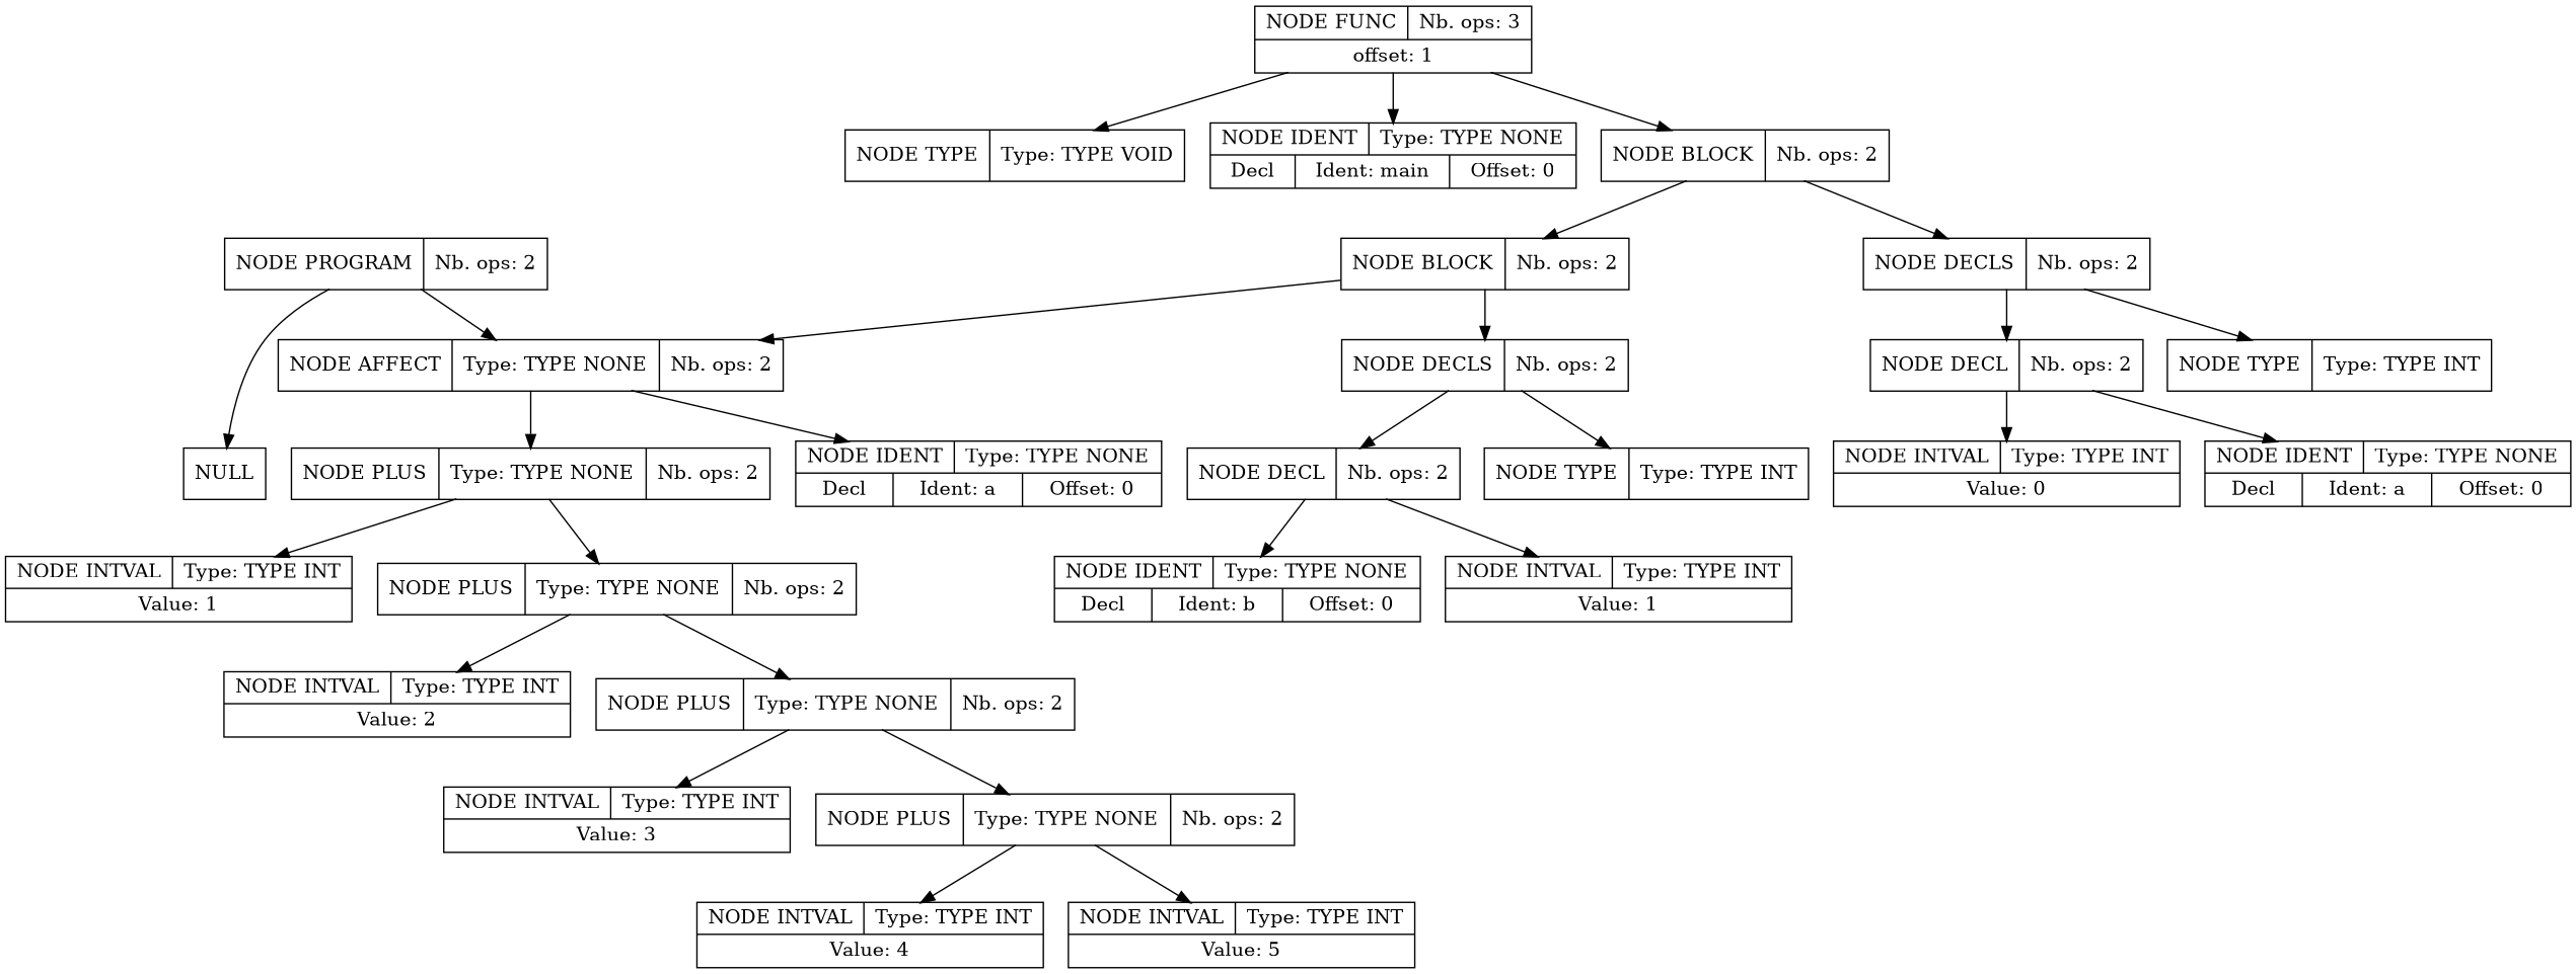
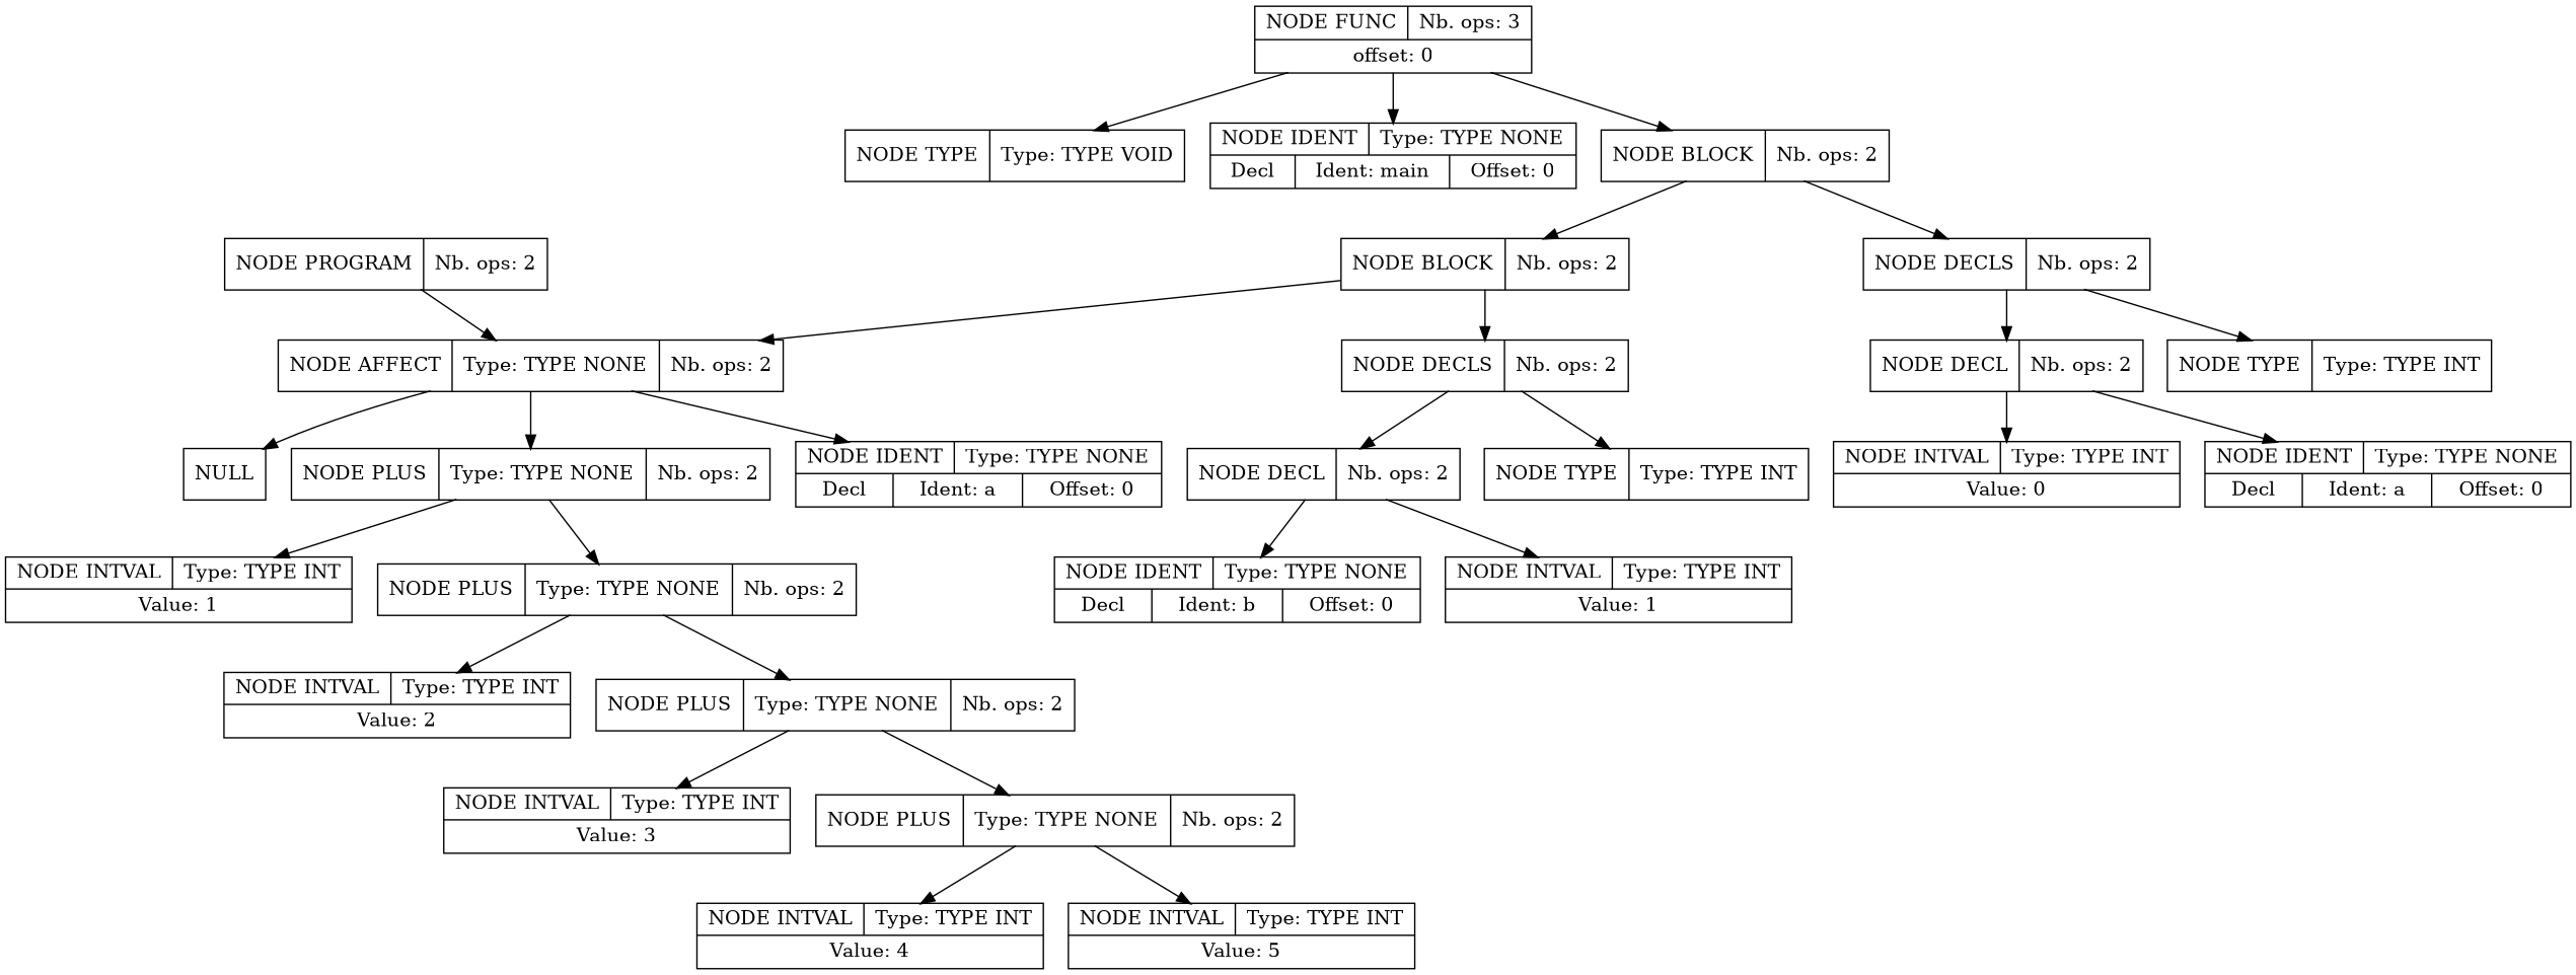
  digraph {
    node [shape=record]
    edge [tailclip=true]
    n1 [label="{{NODE PROGRAM|Nb. ops: 2}}"]
    n2 [label="{{NULL}}"]
    n3 [label="{{NODE AFFECT|Type: TYPE NONE|Nb. ops: 2}}"]
-   n4 [label="{{NODE FUNC|Nb. ops: 3}|{offset: 1}}"]
+   n4 [label="{{NODE FUNC|Nb. ops: 3}|{offset: 0}}"]
    n5 [label="{{NODE TYPE|Type: TYPE VOID}}"]
    n6 [label="{{NODE IDENT|Type: TYPE NONE}|{<decl>Decl      |Ident: main|Offset: 0}}"]
    n7 [label="{{NODE BLOCK|Nb. ops: 2}}"]
    n8 [label="{{NODE DECLS|Nb. ops: 2}}"]
    n9 [label="{{NODE BLOCK|Nb. ops: 2}}"]
    n10 [label="{{NODE TYPE|Type: TYPE INT}}"]
    n11 [label="{{NODE DECL|Nb. ops: 2}}"]
    n12 [label="{{NODE DECLS|Nb. ops: 2}}"]
    n13 [label="{{NODE IDENT|Type: TYPE NONE}|{<decl>Decl      |Ident: a|Offset: 0}}"]
    n14 [label="{{NODE INTVAL|Type: TYPE INT}|{Value: 0}}"]
    n15 [label="{{NODE TYPE|Type: TYPE INT}}"]
    n16 [label="{{NODE DECL|Nb. ops: 2}}"]
    n17 [label="{{NODE IDENT|Type: TYPE NONE}|{<decl>Decl      |Ident: a|Offset: 0}}"]
    n18 [label="{{NODE PLUS|Type: TYPE NONE|Nb. ops: 2}}"]
    n19 [label="{{NODE IDENT|Type: TYPE NONE}|{<decl>Decl      |Ident: b|Offset: 0}}"]
    n20 [label="{{NODE INTVAL|Type: TYPE INT}|{Value: 1}}"]
    n21 [label="{{NODE INTVAL|Type: TYPE INT}|{Value: 1}}"]
    n22 [label="{{NODE PLUS|Type: TYPE NONE|Nb. ops: 2}}"]
    n23 [label="{{NODE INTVAL|Type: TYPE INT}|{Value: 2}}"]
    n24 [label="{{NODE PLUS|Type: TYPE NONE|Nb. ops: 2}}"]
    n25 [label="{{NODE INTVAL|Type: TYPE INT}|{Value: 3}}"]
    n26 [label="{{NODE PLUS|Type: TYPE NONE|Nb. ops: 2}}"]
    n27 [label="{{NODE INTVAL|Type: TYPE INT}|{Value: 4}}"]
    n28 [label="{{NODE INTVAL|Type: TYPE INT}|{Value: 5}}"]
-   n1 -> n2
+   n3 -> n2
    n1 -> n3
    n3 -> n17
    n3 -> n18
    n4 -> n5
    n4 -> n6
    n4 -> n7
    n7 -> n8
    n7 -> n9
    n8 -> n10
    n8 -> n11
    n9 -> n3
    n9 -> n12
    n11 -> n13
    n11 -> n14
    n12 -> n15
    n12 -> n16
    n16 -> n19
    n16 -> n20
    n18 -> n21
    n18 -> n22
    n22 -> n23
    n22 -> n24
    n24 -> n25
    n24 -> n26
    n26 -> n27
    n26 -> n28
  }
